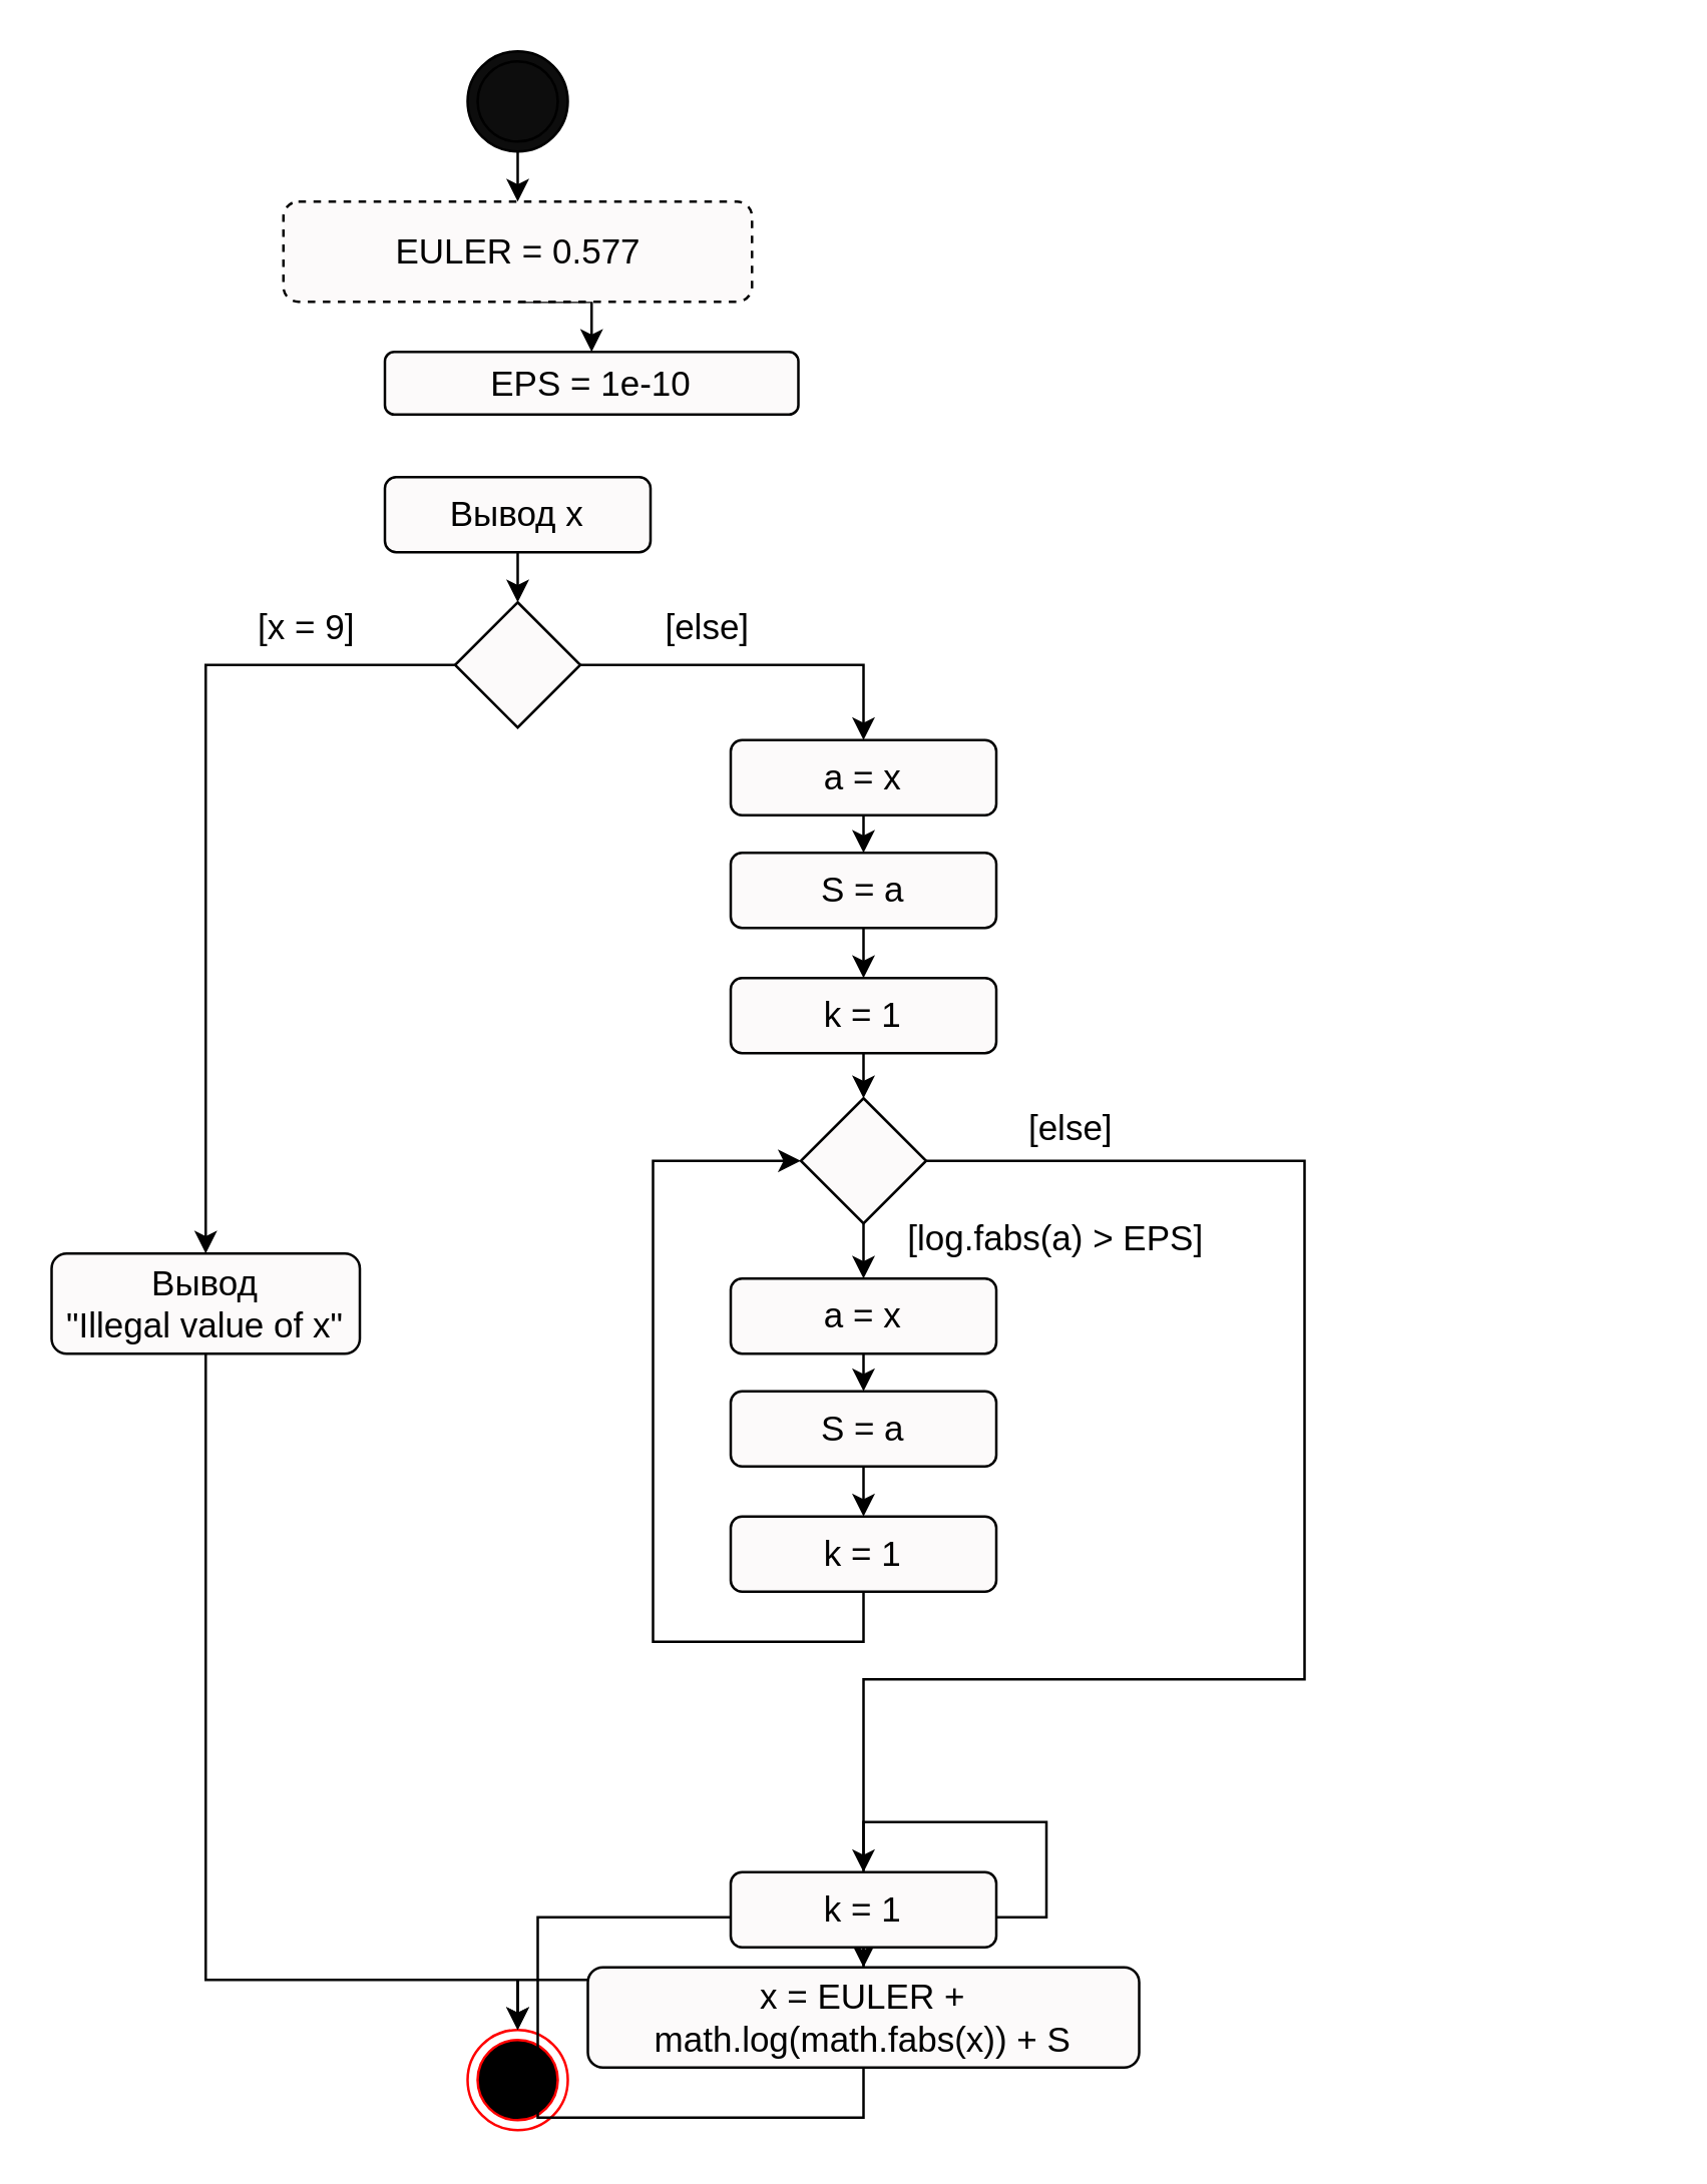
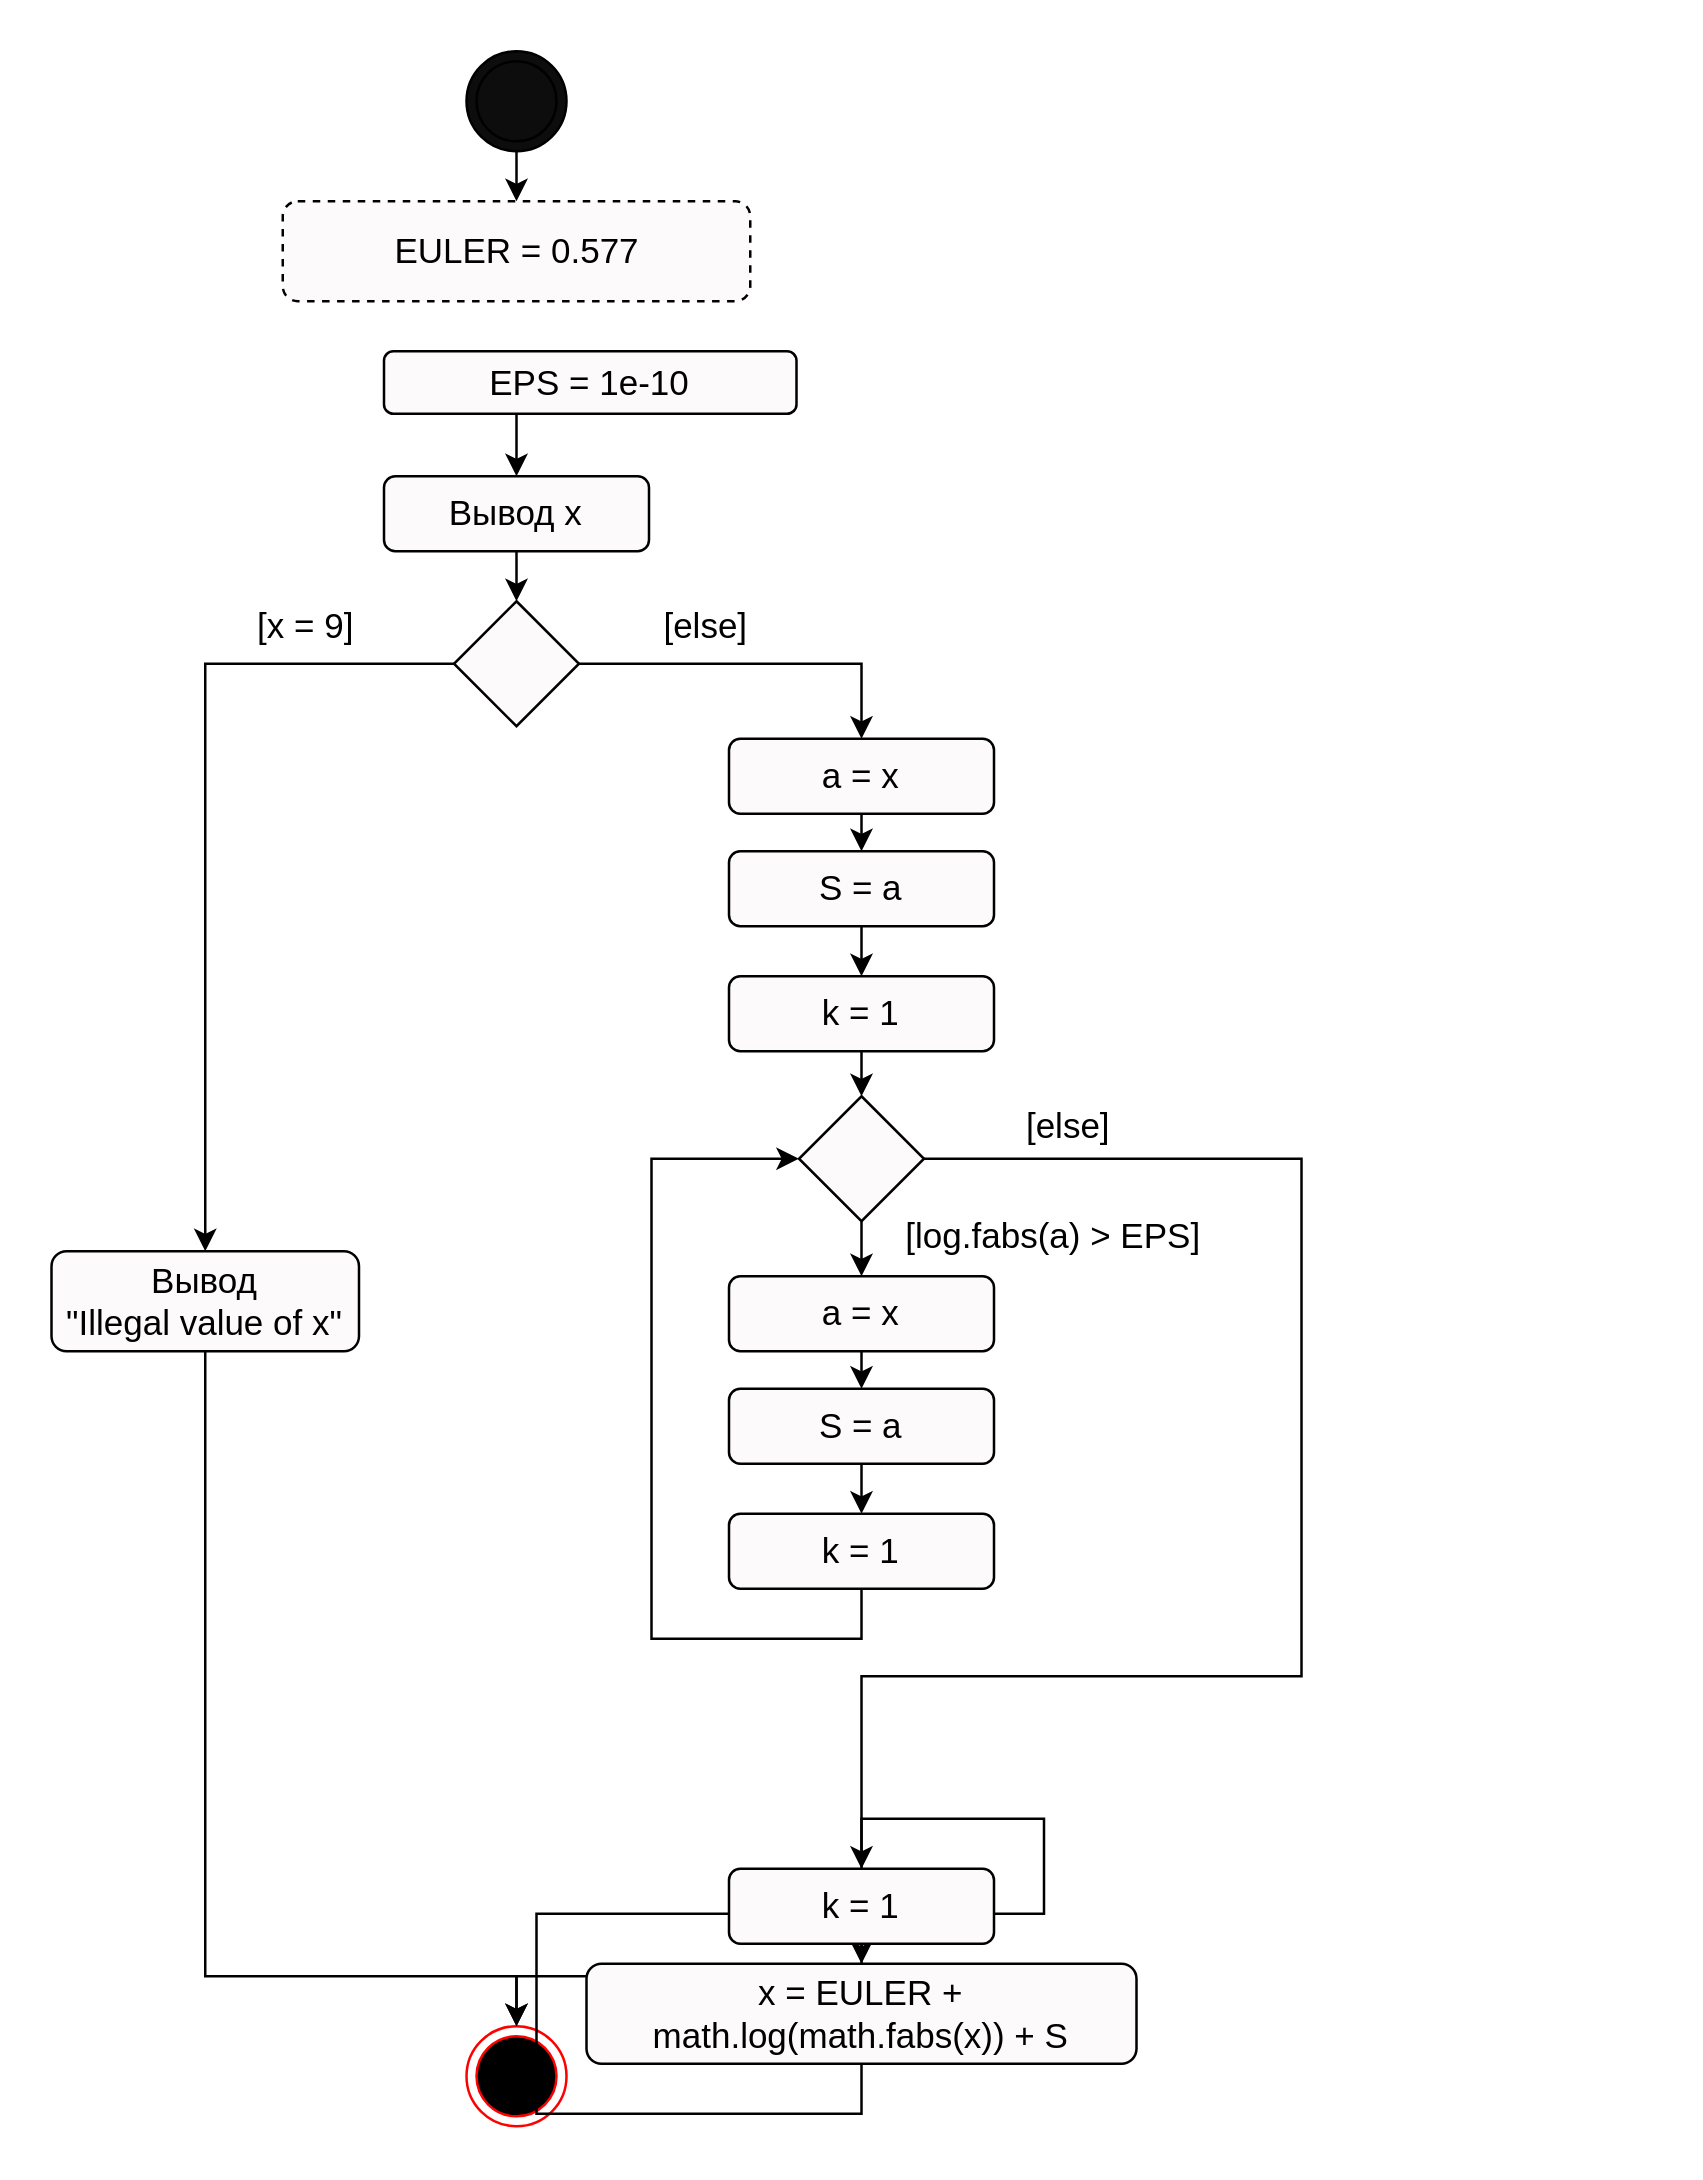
  <mxCell id="0" />
  <mxCell id="1" parent="0" />
  <mxCell id="2" value="" style="ellipse;html=1;shape=endState;fillColor=#000000;strokeColor=#ff0000;" vertex="1" parent="1"><mxGeometry x="186" y="810" width="40" height="40" as="geometry" /></mxCell>
  <mxCell id="3" value="" style="ellipse;shape=doubleEllipse;html=1;dashed=0;whitespace=wrap;aspect=fixed;fillColor=#0D0D0D;" vertex="1" parent="1"><mxGeometry x="186" y="20" width="40" height="40" as="geometry" /></mxCell>
- <mxCell id="4" style="edgeStyle=orthogonalEdgeStyle;rounded=0;orthogonalLoop=1;jettySize=auto;html=1;exitX=0.5;exitY=1;exitDx=0;exitDy=0;entryX=0.5;entryY=0;entryDx=0;entryDy=0;fontSize=14;" edge="1" parent="1" source="5" target="15"><mxGeometry relative="1" as="geometry" /></mxCell>
  <mxCell id="5" value="EULER = 0.577" style="rounded=1;whiteSpace=wrap;html=1;fillColor=#FCFAFA;fontSize=14;dashed=1;" vertex="1" parent="1"><mxGeometry x="112.5" y="80" width="187" height="40" as="geometry" /></mxCell>
  <mxCell id="6" value="" style="endArrow=classic;html=1;entryX=0.5;entryY=0;entryDx=0;entryDy=0;" edge="1" parent="1" source="3" target="5"><mxGeometry width="50" height="50" relative="1" as="geometry"><mxPoint x="342" y="140" as="sourcePoint" /><mxPoint x="392" y="90" as="targetPoint" /></mxGeometry></mxCell>
  <mxCell id="7" style="edgeStyle=orthogonalEdgeStyle;rounded=0;orthogonalLoop=1;jettySize=auto;html=1;exitX=0;exitY=0.5;exitDx=0;exitDy=0;entryX=0.5;entryY=0;entryDx=0;entryDy=0;fontSize=14;" edge="1" parent="1" source="9" target="11"><mxGeometry relative="1" as="geometry" /></mxCell>
  <mxCell id="8" style="edgeStyle=orthogonalEdgeStyle;rounded=0;orthogonalLoop=1;jettySize=auto;html=1;exitX=1;exitY=0.5;exitDx=0;exitDy=0;entryX=0.5;entryY=0;entryDx=0;entryDy=0;fontSize=14;" edge="1" parent="1" source="9" target="23"><mxGeometry relative="1" as="geometry"><mxPoint x="344" y="290" as="targetPoint" /></mxGeometry></mxCell>
  <mxCell id="9" value="" style="rhombus;whiteSpace=wrap;html=1;fillColor=#FCFAFA;" vertex="1" parent="1"><mxGeometry x="181" y="240" width="50" height="50" as="geometry" /></mxCell>
  <mxCell id="10" style="edgeStyle=orthogonalEdgeStyle;rounded=0;orthogonalLoop=1;jettySize=auto;html=1;exitX=0.5;exitY=1;exitDx=0;exitDy=0;entryX=0.5;entryY=0;entryDx=0;entryDy=0;fontSize=14;" edge="1" parent="1" source="11" target="2"><mxGeometry relative="1" as="geometry"><Array as="points"><mxPoint x="82" y="790" /><mxPoint x="206" y="790" /></Array></mxGeometry></mxCell>
  <mxCell id="11" value="Вывод &lt;br&gt;&quot;Illegal value of x&quot;" style="rounded=1;whiteSpace=wrap;html=1;fillColor=#FCFAFA;fontSize=14;" vertex="1" parent="1"><mxGeometry x="20" y="500" width="123" height="40" as="geometry" /></mxCell>
  <mxCell id="12" value="[x = 9]" style="text;html=1;strokeColor=none;fillColor=none;align=center;verticalAlign=middle;whiteSpace=wrap;rounded=0;fontSize=14;" vertex="1" parent="1"><mxGeometry x="92" y="240" width="60" height="20" as="geometry" /></mxCell>
  <mxCell id="13" value="[else]" style="text;html=1;strokeColor=none;fillColor=none;align=center;verticalAlign=middle;whiteSpace=wrap;rounded=0;fontSize=14;" vertex="1" parent="1"><mxGeometry x="252" y="240" width="60" height="20" as="geometry" /></mxCell>
+ <mxCell id="14" style="edgeStyle=orthogonalEdgeStyle;rounded=0;orthogonalLoop=1;jettySize=auto;html=1;exitX=0.5;exitY=1;exitDx=0;exitDy=0;entryX=0.5;entryY=0;entryDx=0;entryDy=0;fontSize=14;" edge="1" parent="1" source="15" target="17"><mxGeometry relative="1" as="geometry" /></mxCell>
  <mxCell id="15" value="EPS = 1e-10" style="rounded=1;whiteSpace=wrap;html=1;fillColor=#FCFAFA;fontSize=14;" vertex="1" parent="1"><mxGeometry x="153" y="140" width="165" height="25" as="geometry" /></mxCell>
  <mxCell id="16" style="edgeStyle=orthogonalEdgeStyle;rounded=0;orthogonalLoop=1;jettySize=auto;html=1;exitX=0.5;exitY=1;exitDx=0;exitDy=0;entryX=0.5;entryY=0;entryDx=0;entryDy=0;fontSize=14;" edge="1" parent="1" source="17" target="9"><mxGeometry relative="1" as="geometry" /></mxCell>
  <mxCell id="17" value="Вывод x" style="rounded=1;whiteSpace=wrap;html=1;fillColor=#FCFAFA;fontSize=14;" vertex="1" parent="1"><mxGeometry x="153" y="190" width="106" height="30" as="geometry" /></mxCell>
  <mxCell id="18" style="edgeStyle=orthogonalEdgeStyle;rounded=0;orthogonalLoop=1;jettySize=auto;html=1;exitX=0.5;exitY=1;exitDx=0;exitDy=0;fontSize=14;" edge="1" parent="1" source="39" target="2"><mxGeometry relative="1" as="geometry"><Array as="points"><mxPoint x="344" y="790" /><mxPoint x="206" y="790" /></Array></mxGeometry></mxCell>
  <mxCell id="19" style="edgeStyle=orthogonalEdgeStyle;rounded=0;orthogonalLoop=1;jettySize=auto;html=1;exitX=0.5;exitY=1;exitDx=0;exitDy=0;entryX=0.5;entryY=0;entryDx=0;entryDy=0;fontSize=14;" edge="1" parent="1" source="20" target="39"><mxGeometry relative="1" as="geometry" /></mxCell>
  <mxCell id="20" value="x =&amp;nbsp;EULER + math.log(math.fabs(x)) + S" style="rounded=1;whiteSpace=wrap;html=1;fillColor=#FCFAFA;fontSize=14;" vertex="1" parent="1"><mxGeometry x="234" y="785" width="220" height="40" as="geometry" /></mxCell>
  <mxCell id="21" style="edgeStyle=orthogonalEdgeStyle;rounded=0;orthogonalLoop=1;jettySize=auto;html=1;exitX=0;exitY=0.5;exitDx=0;exitDy=0;entryX=0;entryY=0.5;entryDx=0;entryDy=0;fontSize=14;" edge="1" parent="1"><mxGeometry relative="1" as="geometry"><Array as="points"><mxPoint x="490" y="452" /><mxPoint x="490" y="285" /></Array><mxPoint x="659" y="285" as="targetPoint" /></mxGeometry></mxCell>
  <mxCell id="22" style="edgeStyle=orthogonalEdgeStyle;rounded=0;orthogonalLoop=1;jettySize=auto;html=1;exitX=0.5;exitY=1;exitDx=0;exitDy=0;entryX=0.5;entryY=0;entryDx=0;entryDy=0;" edge="1" parent="1" source="23" target="25"><mxGeometry relative="1" as="geometry" /></mxCell>
  <mxCell id="23" value="a = x" style="rounded=1;whiteSpace=wrap;html=1;fillColor=#FCFAFA;fontSize=14;" vertex="1" parent="1"><mxGeometry x="291" y="295" width="106" height="30" as="geometry" /></mxCell>
  <mxCell id="24" style="edgeStyle=orthogonalEdgeStyle;rounded=0;orthogonalLoop=1;jettySize=auto;html=1;exitX=0.5;exitY=1;exitDx=0;exitDy=0;entryX=0.5;entryY=0;entryDx=0;entryDy=0;" edge="1" parent="1" source="25" target="27"><mxGeometry relative="1" as="geometry" /></mxCell>
  <mxCell id="25" value="S = a" style="rounded=1;whiteSpace=wrap;html=1;fillColor=#FCFAFA;fontSize=14;" vertex="1" parent="1"><mxGeometry x="291" y="340" width="106" height="30" as="geometry" /></mxCell>
  <mxCell id="26" style="edgeStyle=orthogonalEdgeStyle;rounded=0;orthogonalLoop=1;jettySize=auto;html=1;exitX=0.5;exitY=1;exitDx=0;exitDy=0;entryX=0.5;entryY=0;entryDx=0;entryDy=0;" edge="1" parent="1" source="27" target="30"><mxGeometry relative="1" as="geometry" /></mxCell>
  <mxCell id="27" value="k = 1" style="rounded=1;whiteSpace=wrap;html=1;fillColor=#FCFAFA;fontSize=14;" vertex="1" parent="1"><mxGeometry x="291" y="390" width="106" height="30" as="geometry" /></mxCell>
  <mxCell id="28" style="edgeStyle=orthogonalEdgeStyle;rounded=0;orthogonalLoop=1;jettySize=auto;html=1;exitX=1;exitY=0.5;exitDx=0;exitDy=0;fontSize=14;" edge="1" parent="1" source="30" target="20"><mxGeometry relative="1" as="geometry"><Array as="points"><mxPoint x="520" y="463" /><mxPoint x="520" y="670" /><mxPoint x="344" y="670" /></Array></mxGeometry></mxCell>
  <mxCell id="29" style="edgeStyle=orthogonalEdgeStyle;rounded=0;orthogonalLoop=1;jettySize=auto;html=1;exitX=0.5;exitY=1;exitDx=0;exitDy=0;entryX=0.5;entryY=0;entryDx=0;entryDy=0;fontSize=14;" edge="1" parent="1" source="30" target="33"><mxGeometry relative="1" as="geometry" /></mxCell>
  <mxCell id="30" value="" style="rhombus;whiteSpace=wrap;html=1;fillColor=#FCFAFA;" vertex="1" parent="1"><mxGeometry x="319" y="438" width="50" height="50" as="geometry" /></mxCell>
  <mxCell id="31" value="[&lt;span style=&quot;font-size: 14px; text-align: left;&quot;&gt;log.fabs(a) &amp;gt; EPS&lt;/span&gt;]" style="text;html=1;strokeColor=none;fillColor=none;align=center;verticalAlign=middle;whiteSpace=wrap;rounded=0;fontSize=14;" vertex="1" parent="1"><mxGeometry x="351" y="479" width="140" height="30" as="geometry" /></mxCell>
  <mxCell id="32" style="edgeStyle=orthogonalEdgeStyle;rounded=0;orthogonalLoop=1;jettySize=auto;html=1;exitX=0.5;exitY=1;exitDx=0;exitDy=0;entryX=0.5;entryY=0;entryDx=0;entryDy=0;fontSize=14;" edge="1" parent="1" source="33" target="35"><mxGeometry relative="1" as="geometry" /></mxCell>
  <mxCell id="33" value="a = x" style="rounded=1;whiteSpace=wrap;html=1;fillColor=#FCFAFA;fontSize=14;" vertex="1" parent="1"><mxGeometry x="291" y="510" width="106" height="30" as="geometry" /></mxCell>
  <mxCell id="34" style="edgeStyle=orthogonalEdgeStyle;rounded=0;orthogonalLoop=1;jettySize=auto;html=1;exitX=0.5;exitY=1;exitDx=0;exitDy=0;entryX=0.5;entryY=0;entryDx=0;entryDy=0;fontSize=14;" edge="1" parent="1" source="35" target="37"><mxGeometry relative="1" as="geometry" /></mxCell>
  <mxCell id="35" value="S = a" style="rounded=1;whiteSpace=wrap;html=1;fillColor=#FCFAFA;fontSize=14;" vertex="1" parent="1"><mxGeometry x="291" y="555" width="106" height="30" as="geometry" /></mxCell>
  <mxCell id="36" style="edgeStyle=orthogonalEdgeStyle;rounded=0;orthogonalLoop=1;jettySize=auto;html=1;exitX=0.5;exitY=1;exitDx=0;exitDy=0;entryX=0;entryY=0.5;entryDx=0;entryDy=0;fontSize=14;" edge="1" parent="1" source="37" target="30"><mxGeometry relative="1" as="geometry"><Array as="points"><mxPoint x="344" y="655" /><mxPoint x="260" y="655" /><mxPoint x="260" y="463" /></Array></mxGeometry></mxCell>
  <mxCell id="37" value="k = 1" style="rounded=1;whiteSpace=wrap;html=1;fillColor=#FCFAFA;fontSize=14;" vertex="1" parent="1"><mxGeometry x="291" y="605" width="106" height="30" as="geometry" /></mxCell>
  <mxCell id="38" value="&lt;div style=&quot;text-align: left&quot;&gt;&lt;span&gt;[else&lt;/span&gt;&lt;span&gt;]&lt;/span&gt;&lt;/div&gt;" style="text;html=1;strokeColor=none;fillColor=none;align=center;verticalAlign=middle;whiteSpace=wrap;rounded=0;fontSize=14;" vertex="1" parent="1"><mxGeometry x="397" y="435" width="60" height="30" as="geometry" /></mxCell>
  <mxCell id="39" value="k = 1" style="rounded=1;whiteSpace=wrap;html=1;fillColor=#FCFAFA;fontSize=14;" vertex="1" parent="1"><mxGeometry x="291" y="747" width="106" height="30" as="geometry" /></mxCell>
